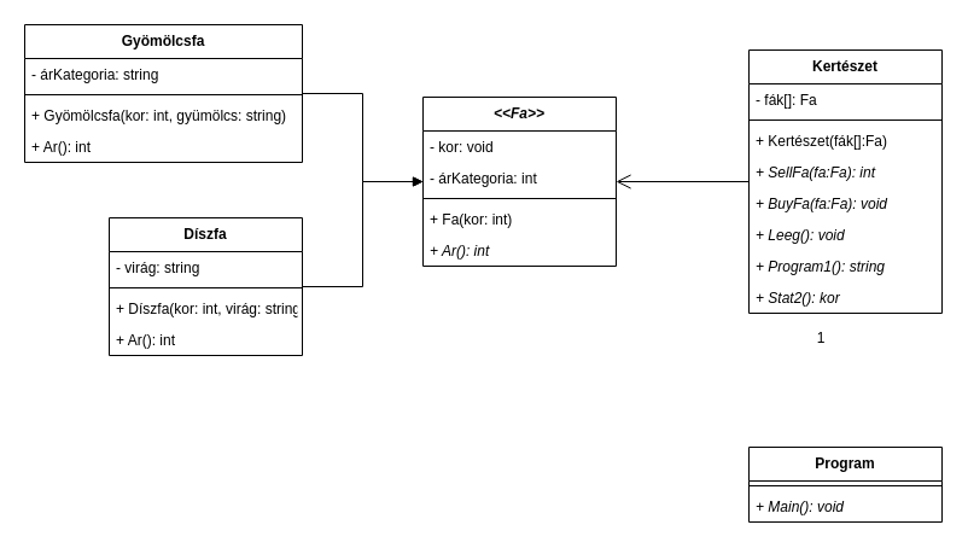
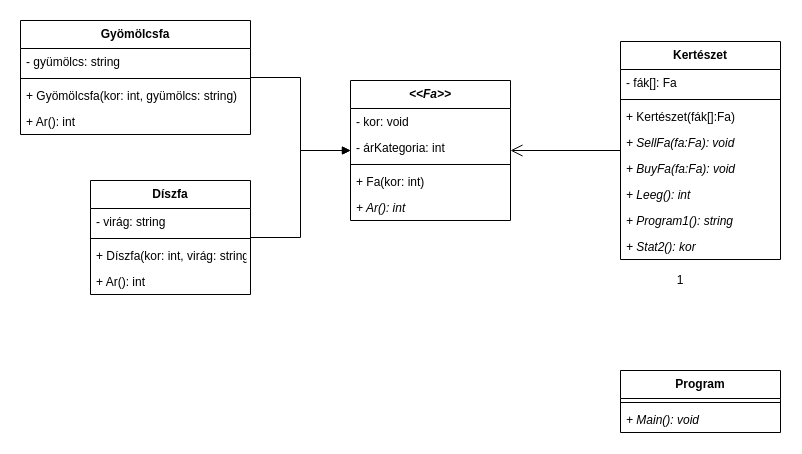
  <mxCell id="0" />
  <mxCell id="1" parent="0" />
  <mxCell id="2" value="&lt;&lt;Fa&gt;&gt;" style="swimlane;fontStyle=3;align=center;verticalAlign=top;childLayout=stackLayout;horizontal=1;startSize=28;horizontalStack=0;resizeParent=1;resizeParentMax=0;resizeLast=0;collapsible=1;marginBottom=0;" vertex="1" parent="1"><mxGeometry x="350" y="80" width="160" height="140" as="geometry" /></mxCell>
  <mxCell id="3" value="- kor: void&#10;" style="text;strokeColor=none;fillColor=none;align=left;verticalAlign=top;spacingLeft=4;spacingRight=4;overflow=hidden;rotatable=0;points=[[0,0.5],[1,0.5]];portConstraint=eastwest;" vertex="1" parent="2"><mxGeometry y="28" width="160" height="26" as="geometry" /></mxCell>
  <mxCell id="4" value="- árKategoria: int&#10;" style="text;strokeColor=none;fillColor=none;align=left;verticalAlign=top;spacingLeft=4;spacingRight=4;overflow=hidden;rotatable=0;points=[[0,0.5],[1,0.5]];portConstraint=eastwest;" vertex="1" parent="2"><mxGeometry y="54" width="160" height="26" as="geometry" /></mxCell>
  <mxCell id="5" value="" style="line;strokeWidth=1;fillColor=none;align=left;verticalAlign=middle;spacingTop=-1;spacingLeft=3;spacingRight=3;rotatable=0;labelPosition=right;points=[];portConstraint=eastwest;" vertex="1" parent="2"><mxGeometry y="80" width="160" height="8" as="geometry" /></mxCell>
  <mxCell id="6" value="+ Fa(kor: int)" style="text;strokeColor=none;fillColor=none;align=left;verticalAlign=top;spacingLeft=4;spacingRight=4;overflow=hidden;rotatable=0;points=[[0,0.5],[1,0.5]];portConstraint=eastwest;" vertex="1" parent="2"><mxGeometry y="88" width="160" height="26" as="geometry" /></mxCell>
  <mxCell id="7" value="+ Ar(): int" style="text;strokeColor=none;fillColor=none;align=left;verticalAlign=top;spacingLeft=4;spacingRight=4;overflow=hidden;rotatable=0;points=[[0,0.5],[1,0.5]];portConstraint=eastwest;fontStyle=2" vertex="1" parent="2"><mxGeometry y="114" width="160" height="26" as="geometry" /></mxCell>
  <mxCell id="8" style="edgeStyle=orthogonalEdgeStyle;rounded=0;orthogonalLoop=1;jettySize=auto;html=1;endArrow=block;endFill=1;" edge="1" parent="1" source="9" target="2"><mxGeometry relative="1" as="geometry" /></mxCell>
  <mxCell id="9" value="Díszfa" style="swimlane;fontStyle=1;align=center;verticalAlign=top;childLayout=stackLayout;horizontal=1;startSize=28;horizontalStack=0;resizeParent=1;resizeParentMax=0;resizeLast=0;collapsible=1;marginBottom=0;" vertex="1" parent="1"><mxGeometry x="90" y="180" width="160" height="114" as="geometry" /></mxCell>
  <mxCell id="10" value="- virág: string&#10;" style="text;strokeColor=none;fillColor=none;align=left;verticalAlign=top;spacingLeft=4;spacingRight=4;overflow=hidden;rotatable=0;points=[[0,0.5],[1,0.5]];portConstraint=eastwest;" vertex="1" parent="9"><mxGeometry y="28" width="160" height="26" as="geometry" /></mxCell>
  <mxCell id="11" value="" style="line;strokeWidth=1;fillColor=none;align=left;verticalAlign=middle;spacingTop=-1;spacingLeft=3;spacingRight=3;rotatable=0;labelPosition=right;points=[];portConstraint=eastwest;" vertex="1" parent="9"><mxGeometry y="54" width="160" height="8" as="geometry" /></mxCell>
  <mxCell id="12" value="+ Díszfa(kor: int, virág: string)" style="text;strokeColor=none;fillColor=none;align=left;verticalAlign=top;spacingLeft=4;spacingRight=4;overflow=hidden;rotatable=0;points=[[0,0.5],[1,0.5]];portConstraint=eastwest;" vertex="1" parent="9"><mxGeometry y="62" width="160" height="26" as="geometry" /></mxCell>
  <mxCell id="13" value="+ Ar(): int" style="text;strokeColor=none;fillColor=none;align=left;verticalAlign=top;spacingLeft=4;spacingRight=4;overflow=hidden;rotatable=0;points=[[0,0.5],[1,0.5]];portConstraint=eastwest;fontStyle=0" vertex="1" parent="9"><mxGeometry y="88" width="160" height="26" as="geometry" /></mxCell>
  <mxCell id="14" style="edgeStyle=orthogonalEdgeStyle;rounded=0;orthogonalLoop=1;jettySize=auto;html=1;endArrow=block;endFill=1;" edge="1" parent="1" source="15" target="2"><mxGeometry relative="1" as="geometry"><mxPoint x="430" y="230" as="targetPoint" /></mxGeometry></mxCell>
  <mxCell id="15" value="Gyömölcsfa" style="swimlane;fontStyle=1;align=center;verticalAlign=top;childLayout=stackLayout;horizontal=1;startSize=28;horizontalStack=0;resizeParent=1;resizeParentMax=0;resizeLast=0;collapsible=1;marginBottom=0;" vertex="1" parent="1"><mxGeometry x="20" y="20" width="230" height="114" as="geometry" /></mxCell>
- <mxCell id="16" value="- árKategoria: string&#10;" style="text;strokeColor=none;fillColor=none;align=left;verticalAlign=top;spacingLeft=4;spacingRight=4;overflow=hidden;rotatable=0;points=[[0,0.5],[1,0.5]];portConstraint=eastwest;" vertex="1" parent="15"><mxGeometry y="28" width="230" height="26" as="geometry" /></mxCell>
+ <mxCell id="16" value="- gyümölcs: string&#10;" style="text;strokeColor=none;fillColor=none;align=left;verticalAlign=top;spacingLeft=4;spacingRight=4;overflow=hidden;rotatable=0;points=[[0,0.5],[1,0.5]];portConstraint=eastwest;" vertex="1" parent="15"><mxGeometry y="28" width="230" height="26" as="geometry" /></mxCell>
  <mxCell id="17" value="" style="line;strokeWidth=1;fillColor=none;align=left;verticalAlign=middle;spacingTop=-1;spacingLeft=3;spacingRight=3;rotatable=0;labelPosition=right;points=[];portConstraint=eastwest;" vertex="1" parent="15"><mxGeometry y="54" width="230" height="8" as="geometry" /></mxCell>
  <mxCell id="18" value="+ Gyömölcsfa(kor: int, gyümölcs: string)" style="text;strokeColor=none;fillColor=none;align=left;verticalAlign=top;spacingLeft=4;spacingRight=4;overflow=hidden;rotatable=0;points=[[0,0.5],[1,0.5]];portConstraint=eastwest;fontStyle=0" vertex="1" parent="15"><mxGeometry y="62" width="230" height="26" as="geometry" /></mxCell>
  <mxCell id="19" value="+ Ar(): int" style="text;strokeColor=none;fillColor=none;align=left;verticalAlign=top;spacingLeft=4;spacingRight=4;overflow=hidden;rotatable=0;points=[[0,0.5],[1,0.5]];portConstraint=eastwest;fontStyle=0" vertex="1" parent="15"><mxGeometry y="88" width="230" height="26" as="geometry" /></mxCell>
  <mxCell id="20" style="edgeStyle=orthogonalEdgeStyle;rounded=0;orthogonalLoop=1;jettySize=auto;html=1;endArrow=open;endFill=0;endSize=10;" edge="1" parent="1" source="21" target="2"><mxGeometry relative="1" as="geometry" /></mxCell>
  <mxCell id="21" value="Kertészet" style="swimlane;fontStyle=1;align=center;verticalAlign=top;childLayout=stackLayout;horizontal=1;startSize=28;horizontalStack=0;resizeParent=1;resizeParentMax=0;resizeLast=0;collapsible=1;marginBottom=0;" vertex="1" parent="1"><mxGeometry x="620" y="41" width="160" height="218" as="geometry" /></mxCell>
  <mxCell id="22" value="- fák[]: Fa&#10;" style="text;strokeColor=none;fillColor=none;align=left;verticalAlign=top;spacingLeft=4;spacingRight=4;overflow=hidden;rotatable=0;points=[[0,0.5],[1,0.5]];portConstraint=eastwest;" vertex="1" parent="21"><mxGeometry y="28" width="160" height="26" as="geometry" /></mxCell>
  <mxCell id="23" value="" style="line;strokeWidth=1;fillColor=none;align=left;verticalAlign=middle;spacingTop=-1;spacingLeft=3;spacingRight=3;rotatable=0;labelPosition=right;points=[];portConstraint=eastwest;" vertex="1" parent="21"><mxGeometry y="54" width="160" height="8" as="geometry" /></mxCell>
  <mxCell id="24" value="+ Kertészet(fák[]:Fa)" style="text;strokeColor=none;fillColor=none;align=left;verticalAlign=top;spacingLeft=4;spacingRight=4;overflow=hidden;rotatable=0;points=[[0,0.5],[1,0.5]];portConstraint=eastwest;" vertex="1" parent="21"><mxGeometry y="62" width="160" height="26" as="geometry" /></mxCell>
- <mxCell id="25" value="+ SellFa(fa:Fa): int" style="text;strokeColor=none;fillColor=none;align=left;verticalAlign=top;spacingLeft=4;spacingRight=4;overflow=hidden;rotatable=0;points=[[0,0.5],[1,0.5]];portConstraint=eastwest;fontStyle=2" vertex="1" parent="21"><mxGeometry y="88" width="160" height="26" as="geometry" /></mxCell>
+ <mxCell id="25" value="+ SellFa(fa:Fa): void" style="text;strokeColor=none;fillColor=none;align=left;verticalAlign=top;spacingLeft=4;spacingRight=4;overflow=hidden;rotatable=0;points=[[0,0.5],[1,0.5]];portConstraint=eastwest;fontStyle=2" vertex="1" parent="21"><mxGeometry y="88" width="160" height="26" as="geometry" /></mxCell>
  <mxCell id="26" value="+ BuyFa(fa:Fa): void" style="text;strokeColor=none;fillColor=none;align=left;verticalAlign=top;spacingLeft=4;spacingRight=4;overflow=hidden;rotatable=0;points=[[0,0.5],[1,0.5]];portConstraint=eastwest;fontStyle=2" vertex="1" parent="21"><mxGeometry y="114" width="160" height="26" as="geometry" /></mxCell>
- <mxCell id="27" value="+ Leeg(): void&#10;" style="text;strokeColor=none;fillColor=none;align=left;verticalAlign=top;spacingLeft=4;spacingRight=4;overflow=hidden;rotatable=0;points=[[0,0.5],[1,0.5]];portConstraint=eastwest;fontStyle=2" vertex="1" parent="21"><mxGeometry y="140" width="160" height="26" as="geometry" /></mxCell>
+ <mxCell id="27" value="+ Leeg(): int&#10;" style="text;strokeColor=none;fillColor=none;align=left;verticalAlign=top;spacingLeft=4;spacingRight=4;overflow=hidden;rotatable=0;points=[[0,0.5],[1,0.5]];portConstraint=eastwest;fontStyle=2" vertex="1" parent="21"><mxGeometry y="140" width="160" height="26" as="geometry" /></mxCell>
  <mxCell id="28" value="+ Program1(): string&#10;" style="text;strokeColor=none;fillColor=none;align=left;verticalAlign=top;spacingLeft=4;spacingRight=4;overflow=hidden;rotatable=0;points=[[0,0.5],[1,0.5]];portConstraint=eastwest;fontStyle=2" vertex="1" parent="21"><mxGeometry y="166" width="160" height="26" as="geometry" /></mxCell>
  <mxCell id="29" value="+ Stat2(): kor&#10;" style="text;strokeColor=none;fillColor=none;align=left;verticalAlign=top;spacingLeft=4;spacingRight=4;overflow=hidden;rotatable=0;points=[[0,0.5],[1,0.5]];portConstraint=eastwest;fontStyle=2" vertex="1" parent="21"><mxGeometry y="192" width="160" height="26" as="geometry" /></mxCell>
  <mxCell id="30" value="Program" style="swimlane;fontStyle=1;align=center;verticalAlign=top;childLayout=stackLayout;horizontal=1;startSize=28;horizontalStack=0;resizeParent=1;resizeParentMax=0;resizeLast=0;collapsible=1;marginBottom=0;" vertex="1" parent="1"><mxGeometry x="620" y="370" width="160" height="62" as="geometry" /></mxCell>
  <mxCell id="31" value="" style="line;strokeWidth=1;fillColor=none;align=left;verticalAlign=middle;spacingTop=-1;spacingLeft=3;spacingRight=3;rotatable=0;labelPosition=right;points=[];portConstraint=eastwest;" vertex="1" parent="30"><mxGeometry y="28" width="160" height="8" as="geometry" /></mxCell>
  <mxCell id="32" value="+ Main(): void" style="text;strokeColor=none;fillColor=none;align=left;verticalAlign=top;spacingLeft=4;spacingRight=4;overflow=hidden;rotatable=0;points=[[0,0.5],[1,0.5]];portConstraint=eastwest;fontStyle=2" vertex="1" parent="30"><mxGeometry y="36" width="160" height="26" as="geometry" /></mxCell>
  <mxCell id="33" value="1" style="text;html=1;strokeColor=none;fillColor=none;align=center;verticalAlign=middle;whiteSpace=wrap;rounded=0;" vertex="1" parent="1"><mxGeometry x="660" y="270" width="40" height="20" as="geometry" /></mxCell>
